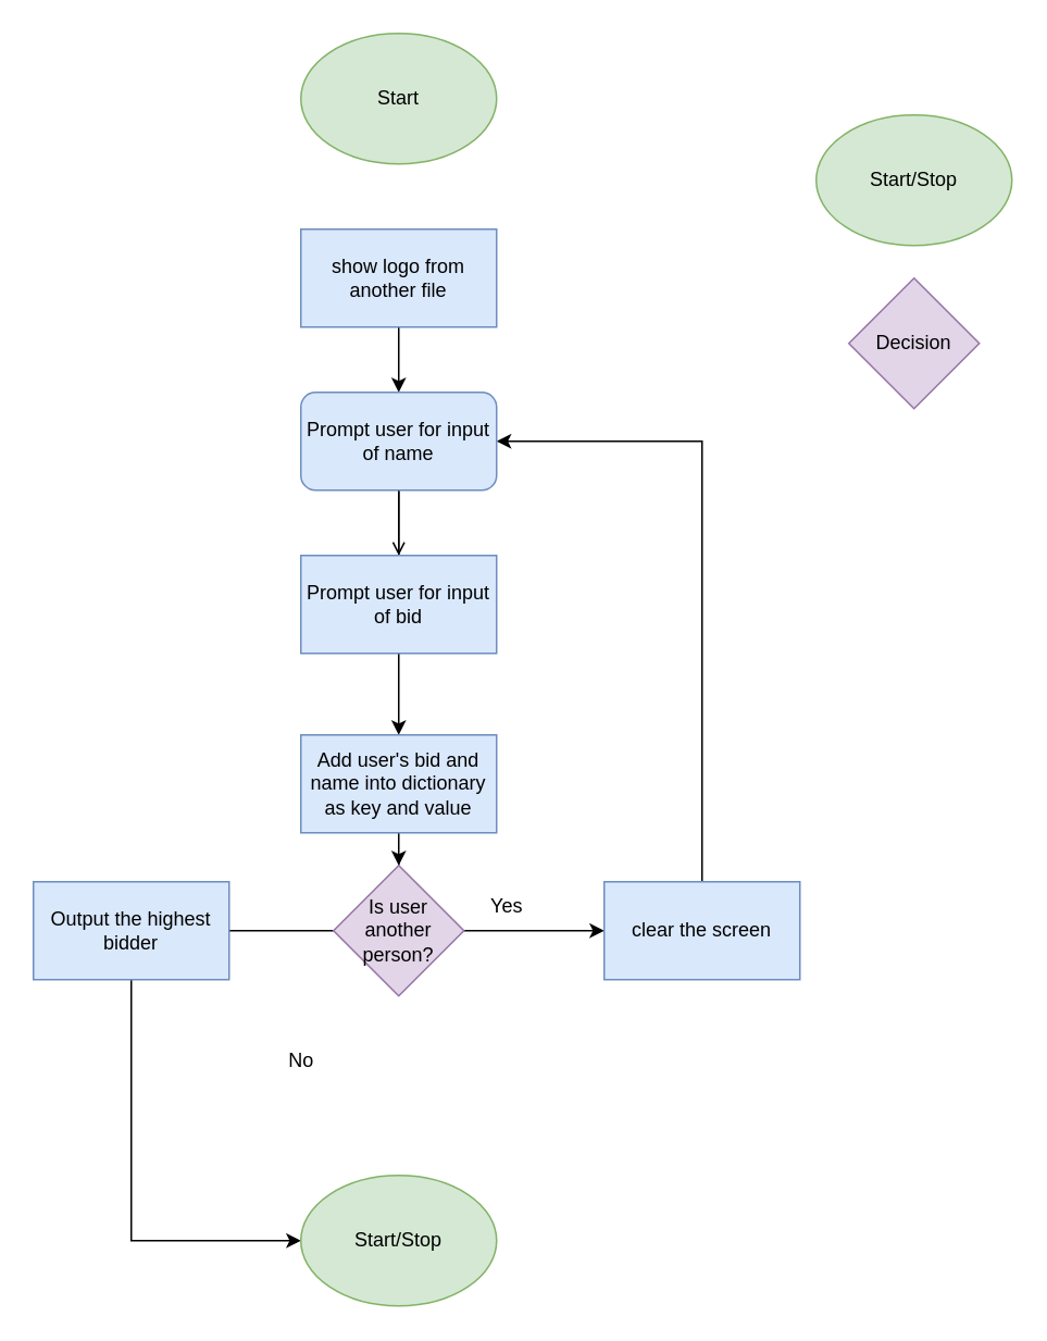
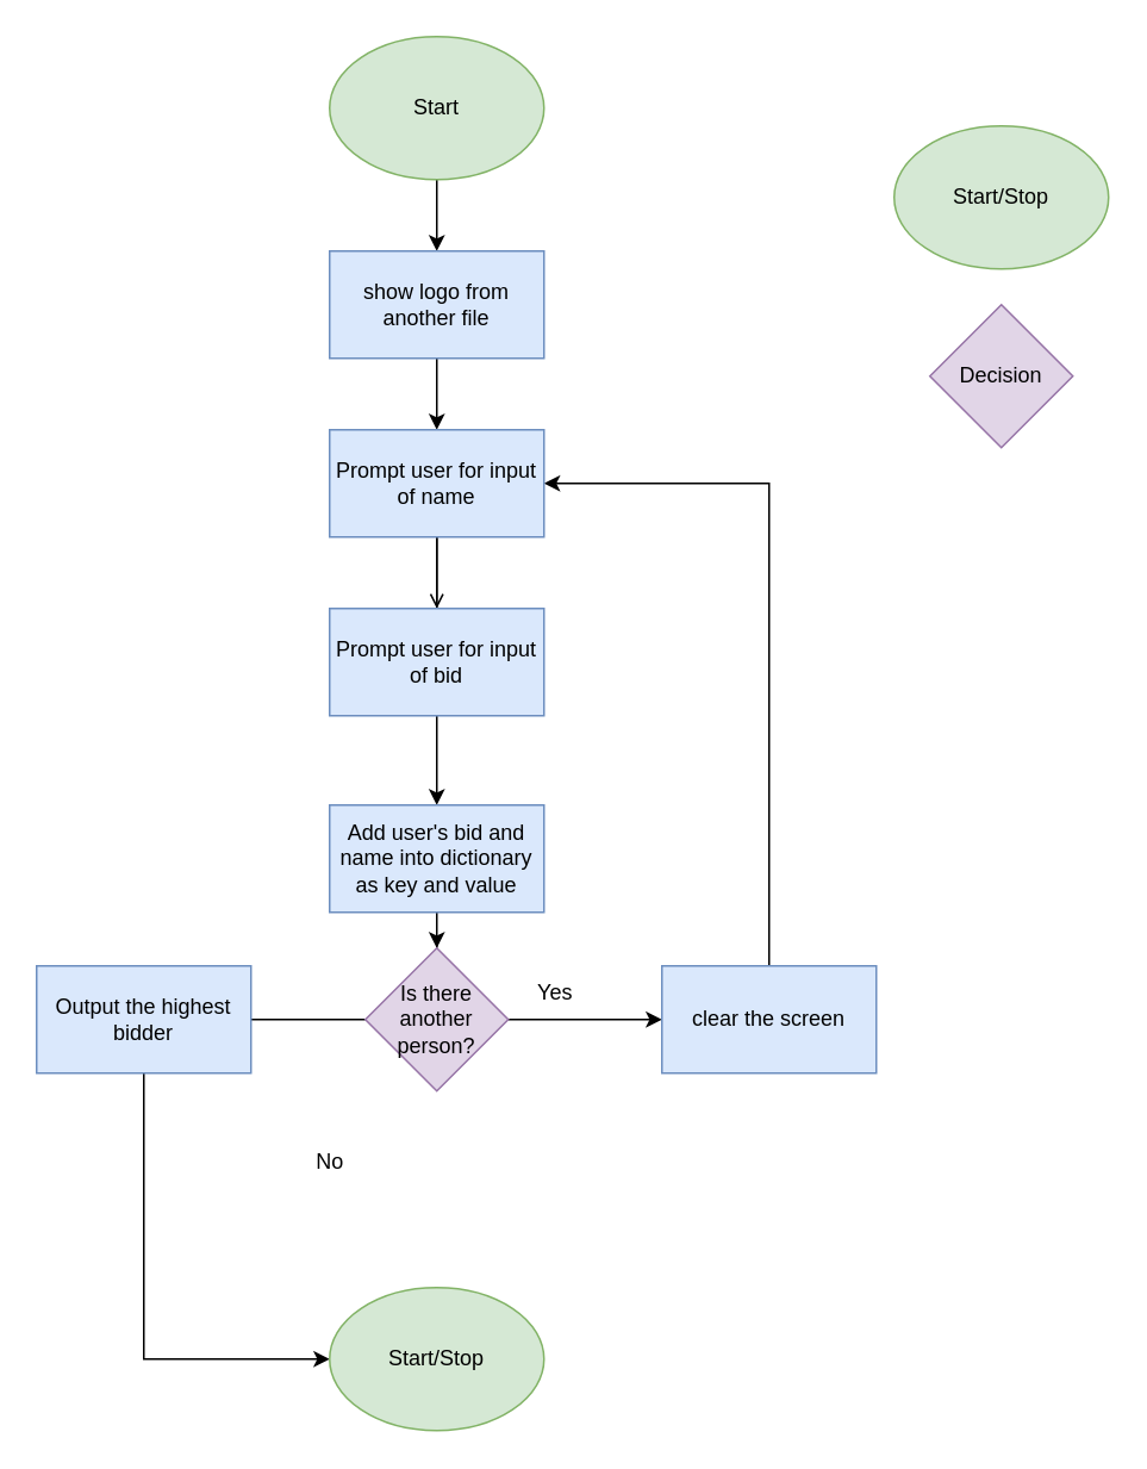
  <mxCell id="0" />
  <mxCell id="1" parent="0" />
  <mxCell id="2" value="Start/Stop" style="ellipse;whiteSpace=wrap;html=1;fillColor=#d5e8d4;strokeColor=#82b366;" vertex="1" parent="1"><mxGeometry x="500" y="70" width="120" height="80" as="geometry" /></mxCell>
  <mxCell id="3" value="Decision" style="rhombus;whiteSpace=wrap;html=1;fillColor=#e1d5e7;strokeColor=#9673a6;" vertex="1" parent="1"><mxGeometry x="520" y="170" width="80" height="80" as="geometry" /></mxCell>
  <mxCell id="4" style="edgeStyle=orthogonalEdgeStyle;rounded=0;orthogonalLoop=1;jettySize=auto;html=1;exitX=0.5;exitY=1;exitDx=0;exitDy=0;entryX=0.5;entryY=0;entryDx=0;entryDy=0;" edge="1" parent="1" source="23" target="8"><mxGeometry relative="1" as="geometry" /></mxCell>
+ <mxCell id="5" style="edgeStyle=orthogonalEdgeStyle;rounded=0;orthogonalLoop=1;jettySize=auto;html=1;exitX=0.5;exitY=1;exitDx=0;exitDy=0;entryX=0.5;entryY=0;entryDx=0;entryDy=0;" edge="1" parent="1" source="6" target="22"><mxGeometry relative="1" as="geometry" /></mxCell>
  <mxCell id="6" value="Start" style="ellipse;whiteSpace=wrap;html=1;fillColor=#d5e8d4;strokeColor=#82b366;" vertex="1" parent="1"><mxGeometry x="184" y="20" width="120" height="80" as="geometry" /></mxCell>
  <mxCell id="7" value="" style="edgeStyle=orthogonalEdgeStyle;rounded=0;orthogonalLoop=1;jettySize=auto;html=1;" edge="1" parent="1" source="8" target="13"><mxGeometry relative="1" as="geometry" /></mxCell>
  <mxCell id="8" value="Add user's bid and name into dictionary as key and value" style="rounded=0;whiteSpace=wrap;html=1;fillColor=#dae8fc;strokeColor=#6c8ebf;" vertex="1" parent="1"><mxGeometry x="184" y="450" width="120" height="60" as="geometry" /></mxCell>
  <mxCell id="9" style="edgeStyle=orthogonalEdgeStyle;rounded=0;orthogonalLoop=1;jettySize=auto;html=1;exitX=0.5;exitY=1;exitDx=0;exitDy=0;entryX=0.5;entryY=0;entryDx=0;entryDy=0;endArrow=open;" edge="1" parent="1" source="23" target="10"><mxGeometry relative="1" as="geometry" /></mxCell>
  <mxCell id="10" value="Prompt user for input of bid" style="rounded=0;whiteSpace=wrap;html=1;fillColor=#dae8fc;strokeColor=#6c8ebf;" vertex="1" parent="1"><mxGeometry x="184" y="340" width="120" height="60" as="geometry" /></mxCell>
  <mxCell id="11" style="edgeStyle=orthogonalEdgeStyle;rounded=0;orthogonalLoop=1;jettySize=auto;html=1;exitX=1;exitY=0.5;exitDx=0;exitDy=0;entryX=0;entryY=0.5;entryDx=0;entryDy=0;" edge="1" parent="1" source="13" target="20"><mxGeometry relative="1" as="geometry"><mxPoint x="360" y="570" as="targetPoint" /></mxGeometry></mxCell>
  <mxCell id="12" style="edgeStyle=orthogonalEdgeStyle;rounded=0;orthogonalLoop=1;jettySize=auto;html=1;exitX=0;exitY=0.5;exitDx=0;exitDy=0;entryX=1;entryY=0.5;entryDx=0;entryDy=0;endArrow=none;" edge="1" parent="1" source="13" target="15"><mxGeometry relative="1" as="geometry" /></mxCell>
- <mxCell id="13" value="Is user another person?" style="rhombus;whiteSpace=wrap;html=1;fillColor=#e1d5e7;strokeColor=#9673a6;" vertex="1" parent="1"><mxGeometry x="204" y="530" width="80" height="80" as="geometry" /></mxCell>
+ <mxCell id="13" value="Is there another person?" style="rhombus;whiteSpace=wrap;html=1;fillColor=#e1d5e7;strokeColor=#9673a6;" vertex="1" parent="1"><mxGeometry x="204" y="530" width="80" height="80" as="geometry" /></mxCell>
  <mxCell id="14" style="edgeStyle=orthogonalEdgeStyle;rounded=0;orthogonalLoop=1;jettySize=auto;html=1;exitX=0.5;exitY=1;exitDx=0;exitDy=0;entryX=0;entryY=0.5;entryDx=0;entryDy=0;" edge="1" parent="1" source="15" target="18"><mxGeometry relative="1" as="geometry" /></mxCell>
  <mxCell id="15" value="Output the highest bidder" style="rounded=0;whiteSpace=wrap;html=1;fillColor=#dae8fc;strokeColor=#6c8ebf;" vertex="1" parent="1"><mxGeometry x="20" y="540" width="120" height="60" as="geometry" /></mxCell>
  <mxCell id="16" value="No" style="text;html=1;align=center;verticalAlign=middle;resizable=0;points=[];autosize=1;strokeColor=none;fillColor=none;" vertex="1" parent="1"><mxGeometry x="164" y="635" width="40" height="30" as="geometry" /></mxCell>
  <mxCell id="17" value="Yes" style="text;html=1;align=center;verticalAlign=middle;resizable=0;points=[];autosize=1;strokeColor=none;fillColor=none;" vertex="1" parent="1"><mxGeometry x="290" y="540" width="40" height="30" as="geometry" /></mxCell>
  <mxCell id="18" value="Start/Stop" style="ellipse;whiteSpace=wrap;html=1;fillColor=#d5e8d4;strokeColor=#82b366;" vertex="1" parent="1"><mxGeometry x="184" y="720" width="120" height="80" as="geometry" /></mxCell>
  <mxCell id="19" style="edgeStyle=orthogonalEdgeStyle;rounded=0;orthogonalLoop=1;jettySize=auto;html=1;exitX=0.5;exitY=0;exitDx=0;exitDy=0;entryX=1;entryY=0.5;entryDx=0;entryDy=0;" edge="1" parent="1" source="20" target="23"><mxGeometry relative="1" as="geometry" /></mxCell>
  <mxCell id="20" value="clear the screen" style="rounded=0;whiteSpace=wrap;html=1;fillColor=#dae8fc;strokeColor=#6c8ebf;" vertex="1" parent="1"><mxGeometry x="370" y="540" width="120" height="60" as="geometry" /></mxCell>
  <mxCell id="21" style="edgeStyle=orthogonalEdgeStyle;rounded=0;orthogonalLoop=1;jettySize=auto;html=1;exitX=0.5;exitY=1;exitDx=0;exitDy=0;entryX=0.5;entryY=0;entryDx=0;entryDy=0;" edge="1" parent="1" source="22" target="23"><mxGeometry relative="1" as="geometry" /></mxCell>
  <mxCell id="22" value="show logo from another file" style="rounded=0;whiteSpace=wrap;html=1;fillColor=#dae8fc;strokeColor=#6c8ebf;" vertex="1" parent="1"><mxGeometry x="184" y="140" width="120" height="60" as="geometry" /></mxCell>
- <mxCell id="23" value="Prompt user for input of name" style="whiteSpace=wrap;html=1;fillColor=#dae8fc;strokeColor=#6c8ebf;rounded=1;" vertex="1" parent="1"><mxGeometry x="184" y="240" width="120" height="60" as="geometry" /></mxCell>
+ <mxCell id="23" value="Prompt user for input of name" style="rounded=0;whiteSpace=wrap;html=1;fillColor=#dae8fc;strokeColor=#6c8ebf;" vertex="1" parent="1"><mxGeometry x="184" y="240" width="120" height="60" as="geometry" /></mxCell>
